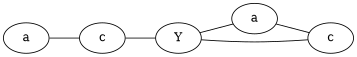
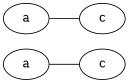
  graph {
    rankdir=LR
    n1 [label=c]
-   n2 [label=Y]
    n3 [label=a]
    n4 [label=a]
    n5 [label=c]
-   n1 -- n2
-   n2 -- n4
    n3 -- n1
    n4 -- n5
-   n5 -- n2
  }
